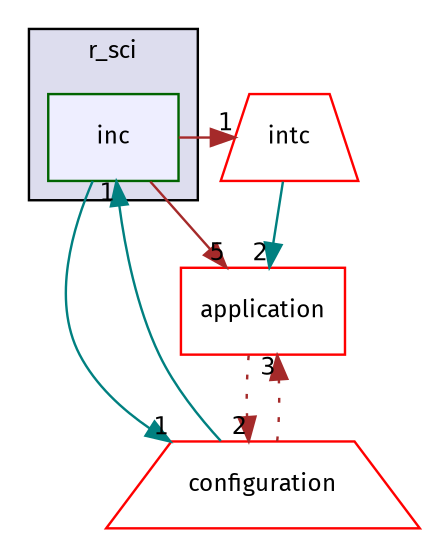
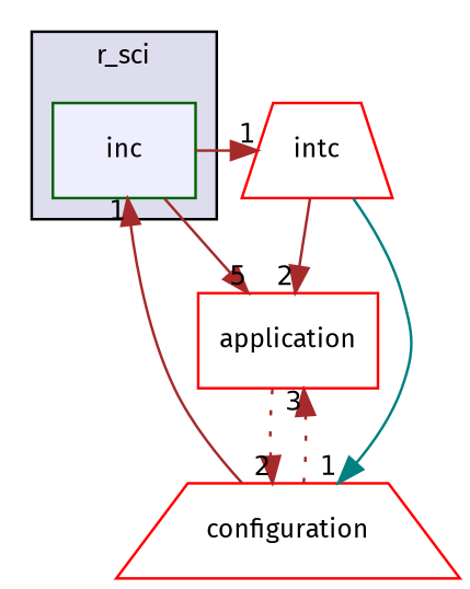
  digraph {
    compound=true
    fontname="Fira Sans"
    node [color=red fillcolor=white fontname="Fira Sans" fontsize=10 shape=box style=filled]
    edge [color=brown fontname="Fira Sans" headlabel=1 labeldistance=1.5 labelfontname=Helvetica labelfontsize=10 style=solid]
    n1 [color=darkgreen fillcolor="#eeeeff" label=inc pencolor=black]
    n2 [label=application]
    n3 [label=configuration shape=trapezium]
    n4 [label=intc shape=trapezium]
    subgraph cluster_1 {
      bgcolor="#ddddee"
      fontsize=10
      label=r_sci
      pencolor=black
      n1
    }
    n1 -> n2 [headlabel=5]
-   n1 -> n3 [color=teal]
+   n4 -> n3 [color=teal]
    n1 -> n4
    n2 -> n3 [headlabel=2 style=dotted]
-   n3 -> n1 [color=teal]
+   n3 -> n1
    n3 -> n2 [headlabel=3 style=dotted]
-   n4 -> n2 [color=teal headlabel=2]
+   n4 -> n2 [headlabel=2]
  }
